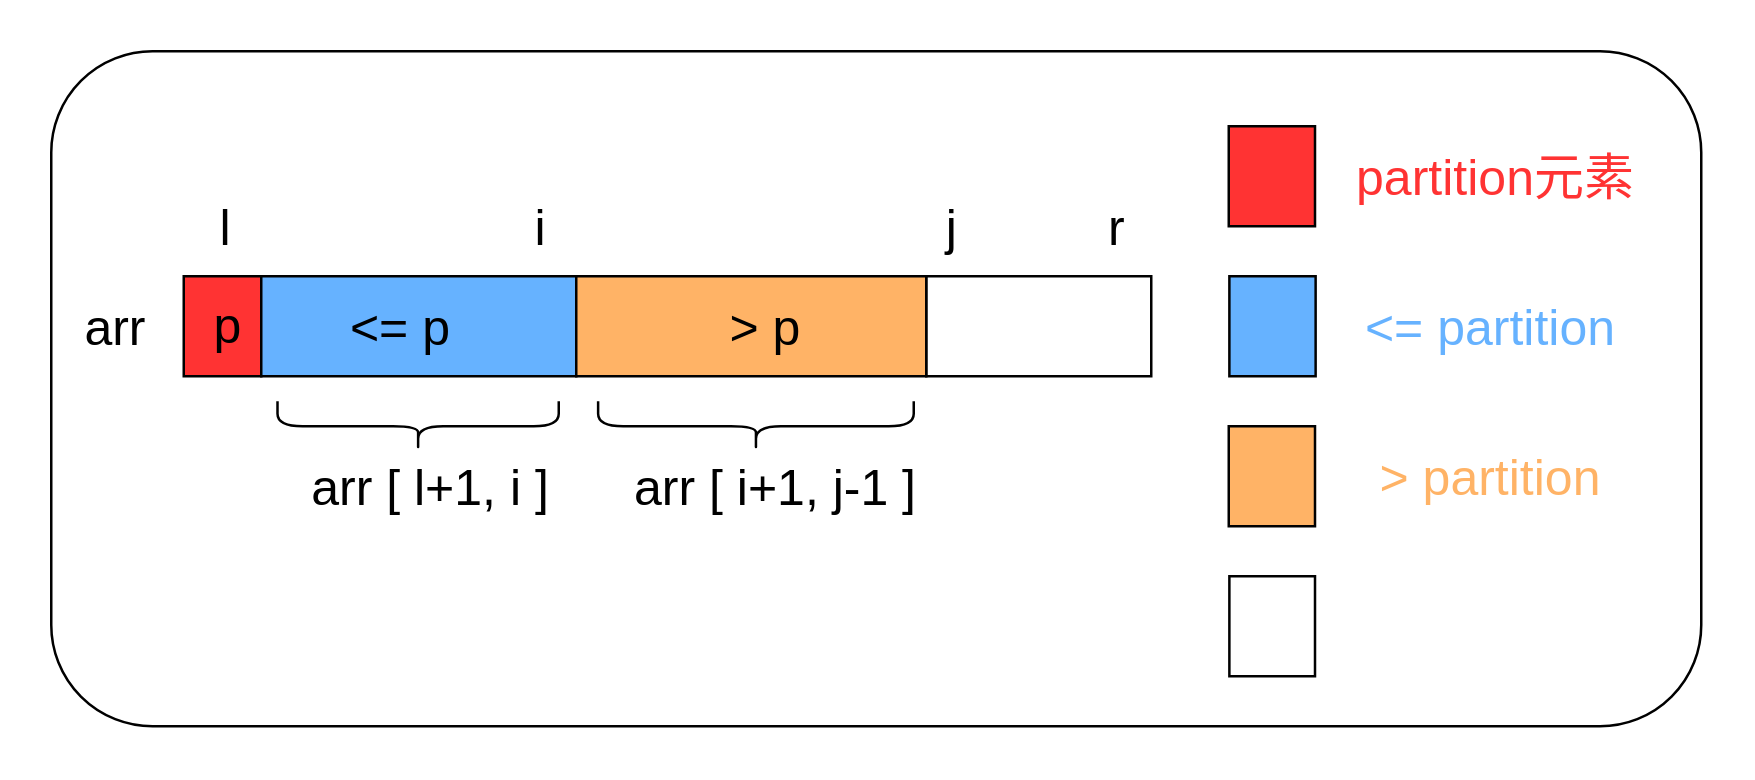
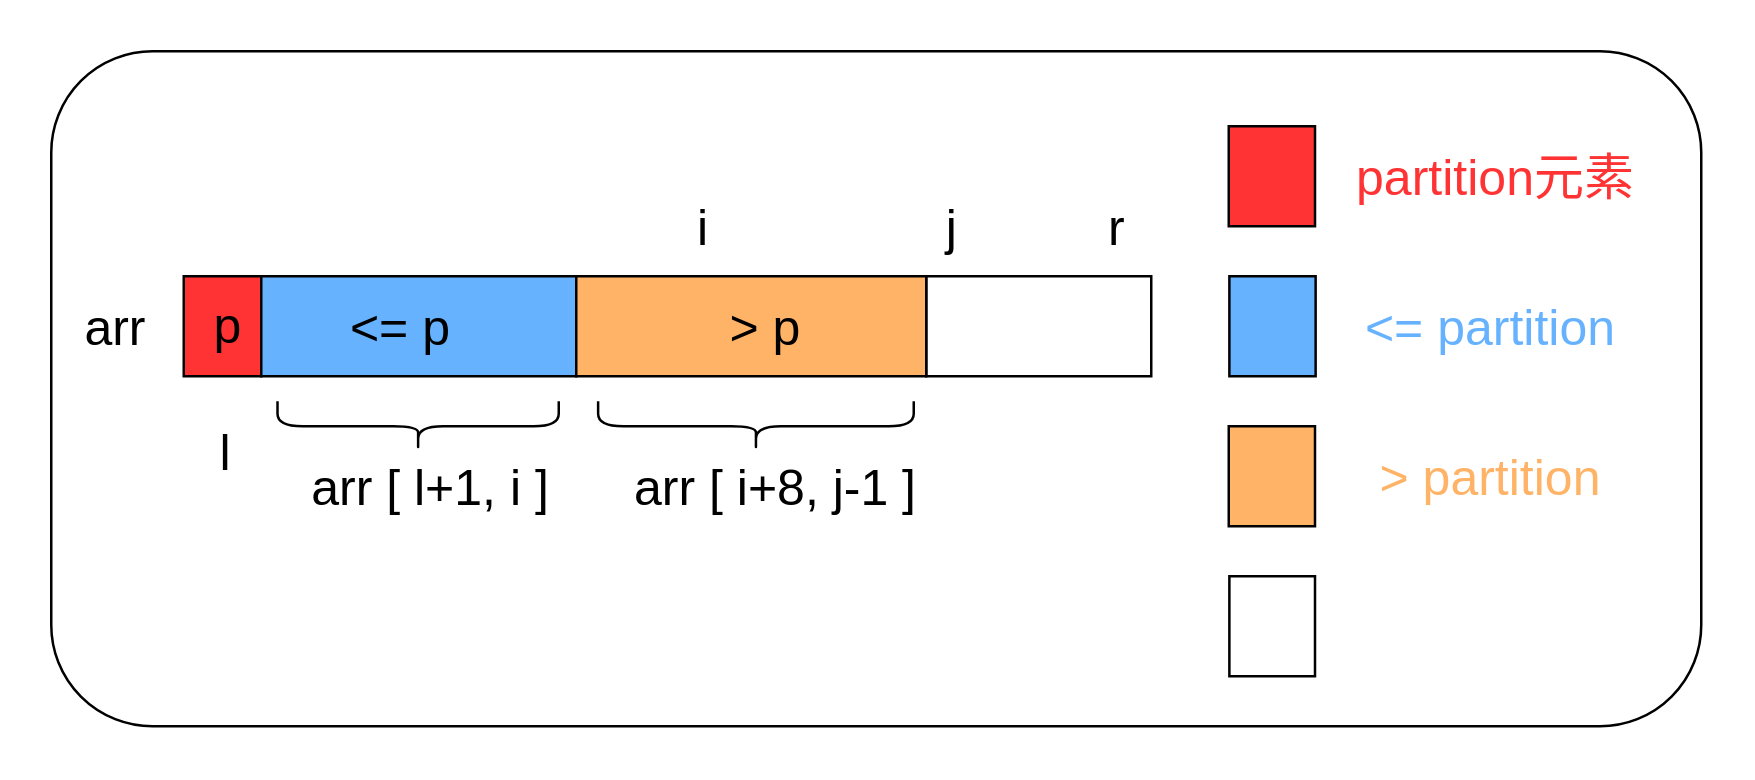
  <mxCell id="0" />
  <mxCell id="1" parent="0" />
  <mxCell id="2" value="" style="rounded=1;whiteSpace=wrap;html=1;" parent="1" vertex="1"><mxGeometry x="20" y="20" width="660" height="270" as="geometry" /></mxCell>
  <mxCell id="3" value="" style="rounded=0;whiteSpace=wrap;html=1;fillColor=none;" parent="1" vertex="1"><mxGeometry x="370" y="110" width="90" height="40" as="geometry" /></mxCell>
  <mxCell id="4" value="" style="rounded=0;whiteSpace=wrap;html=1;fillColor=#FF3333;" parent="1" vertex="1"><mxGeometry x="73" y="110" width="31" height="40" as="geometry" /></mxCell>
  <mxCell id="5" value="" style="rounded=0;whiteSpace=wrap;html=1;fillColor=#66B2FF;" parent="1" vertex="1"><mxGeometry x="104" y="110" width="126" height="40" as="geometry" /></mxCell>
  <mxCell id="6" value="" style="rounded=0;whiteSpace=wrap;html=1;fillColor=#FFB366;" parent="1" vertex="1"><mxGeometry x="230" y="110" width="140" height="40" as="geometry" /></mxCell>
- <mxCell id="7" value="&lt;font style=&quot;font-size: 20px&quot;&gt;i&lt;/font&gt;" style="text;html=1;strokeColor=none;fillColor=none;align=center;verticalAlign=middle;whiteSpace=wrap;rounded=0;" parent="1" vertex="1"><mxGeometry x="200.5" y="80" width="29.5" height="20" as="geometry" /></mxCell>
- <mxCell id="8" value="&lt;font style=&quot;font-size: 20px&quot;&gt;l&lt;/font&gt;" style="text;html=1;strokeColor=none;fillColor=none;align=center;verticalAlign=middle;whiteSpace=wrap;rounded=0;" parent="1" vertex="1"><mxGeometry x="70" y="80" width="40" height="20" as="geometry" /></mxCell>
+ <mxCell id="7" value="&lt;font style=&quot;font-size: 20px&quot;&gt;i&lt;/font&gt;" style="text;html=1;strokeColor=none;fillColor=none;align=center;verticalAlign=middle;whiteSpace=wrap;rounded=0;" parent="1" vertex="1"><mxGeometry x="265.5" y="80" width="29.5" height="20" as="geometry" /></mxCell>
+ <mxCell id="8" value="&lt;font style=&quot;font-size: 20px&quot;&gt;l&lt;/font&gt;" style="text;html=1;strokeColor=none;fillColor=none;align=center;verticalAlign=middle;whiteSpace=wrap;rounded=0;" parent="1" vertex="1"><mxGeometry x="70" y="170" width="40" height="20" as="geometry" /></mxCell>
  <mxCell id="9" value="&lt;font style=&quot;font-size: 20px&quot;&gt;j&lt;/font&gt;" style="text;html=1;strokeColor=none;fillColor=none;align=center;verticalAlign=middle;whiteSpace=wrap;rounded=0;" parent="1" vertex="1"><mxGeometry x="367" y="80" width="27" height="20" as="geometry" /></mxCell>
  <mxCell id="10" value="&lt;font style=&quot;font-size: 20px&quot;&gt;r&lt;/font&gt;" style="text;html=1;strokeColor=none;fillColor=none;align=center;verticalAlign=middle;whiteSpace=wrap;rounded=0;" parent="1" vertex="1"><mxGeometry x="433" y="80" width="27" height="20" as="geometry" /></mxCell>
  <mxCell id="11" value="&lt;font style=&quot;font-size: 20px&quot;&gt;p&lt;/font&gt;" style="text;html=1;strokeColor=none;fillColor=none;align=center;verticalAlign=middle;whiteSpace=wrap;rounded=0;" parent="1" vertex="1"><mxGeometry x="71" y="119" width="40" height="20" as="geometry" /></mxCell>
  <mxCell id="12" value="&lt;font style=&quot;font-size: 20px&quot;&gt;&amp;lt;= p&lt;/font&gt;" style="text;html=1;strokeColor=none;fillColor=none;align=center;verticalAlign=middle;whiteSpace=wrap;rounded=0;" parent="1" vertex="1"><mxGeometry x="130" y="120" width="60" height="20" as="geometry" /></mxCell>
  <mxCell id="13" value="&lt;font style=&quot;font-size: 20px&quot;&gt;&amp;gt; p&lt;/font&gt;" style="text;html=1;strokeColor=none;fillColor=none;align=center;verticalAlign=middle;whiteSpace=wrap;rounded=0;" parent="1" vertex="1"><mxGeometry x="276" y="120" width="60" height="20" as="geometry" /></mxCell>
  <mxCell id="14" value="" style="rounded=0;whiteSpace=wrap;html=1;fillColor=#FF3333;" parent="1" vertex="1"><mxGeometry x="491" y="50" width="34.5" height="40" as="geometry" /></mxCell>
  <mxCell id="15" value="" style="rounded=0;whiteSpace=wrap;html=1;fillColor=#66B2FF;" parent="1" vertex="1"><mxGeometry x="491.25" y="110" width="34.5" height="40" as="geometry" /></mxCell>
  <mxCell id="16" value="" style="rounded=0;whiteSpace=wrap;html=1;fillColor=#FFB366;" parent="1" vertex="1"><mxGeometry x="491" y="170" width="34.5" height="40" as="geometry" /></mxCell>
  <mxCell id="17" value="" style="rounded=0;whiteSpace=wrap;html=1;fillColor=none;" parent="1" vertex="1"><mxGeometry x="491.25" y="230" width="34.25" height="40" as="geometry" /></mxCell>
  <mxCell id="18" value="&lt;font style=&quot;font-size: 20px&quot; color=&quot;#ff3333&quot;&gt;partition元素&lt;/font&gt;" style="text;html=1;strokeColor=none;fillColor=none;align=center;verticalAlign=middle;whiteSpace=wrap;rounded=0;" parent="1" vertex="1"><mxGeometry x="517.5" y="60" width="160" height="20" as="geometry" /></mxCell>
  <mxCell id="19" value="&lt;font style=&quot;font-size: 20px&quot; color=&quot;#66b2ff&quot;&gt;&amp;lt;= partition&lt;/font&gt;" style="text;html=1;strokeColor=none;fillColor=none;align=center;verticalAlign=middle;whiteSpace=wrap;rounded=0;" parent="1" vertex="1"><mxGeometry x="515.5" y="120" width="160" height="20" as="geometry" /></mxCell>
  <mxCell id="20" value="&lt;font style=&quot;font-size: 20px&quot; color=&quot;#ffb366&quot;&gt;&amp;gt; partition&lt;/font&gt;" style="text;html=1;strokeColor=none;fillColor=none;align=center;verticalAlign=middle;whiteSpace=wrap;rounded=0;" parent="1" vertex="1"><mxGeometry x="540.5" y="180" width="110" height="20" as="geometry" /></mxCell>
  <mxCell id="21" value="" style="shape=curlyBracket;whiteSpace=wrap;html=1;rounded=1;flipH=1;rotation=90;" parent="1" vertex="1"><mxGeometry x="156.75" y="113.75" width="20" height="112.5" as="geometry" /></mxCell>
  <mxCell id="22" value="&lt;font style=&quot;font-size: 20px&quot;&gt;arr [ l+1, i ]&lt;/font&gt;" style="text;html=1;strokeColor=none;fillColor=none;align=center;verticalAlign=middle;whiteSpace=wrap;rounded=0;" parent="1" vertex="1"><mxGeometry x="118" y="184" width="108" height="20" as="geometry" /></mxCell>
  <mxCell id="23" value="" style="shape=curlyBracket;whiteSpace=wrap;html=1;rounded=1;flipH=1;rotation=90;" parent="1" vertex="1"><mxGeometry x="291.88" y="106.88" width="20" height="126.25" as="geometry" /></mxCell>
- <mxCell id="24" value="&lt;font style=&quot;font-size: 20px&quot;&gt;arr [ i+1, j-1 ]&lt;/font&gt;" style="text;html=1;strokeColor=none;fillColor=none;align=center;verticalAlign=middle;whiteSpace=wrap;rounded=0;" parent="1" vertex="1"><mxGeometry x="250" y="184" width="120" height="20" as="geometry" /></mxCell>
+ <mxCell id="24" value="&lt;font style=&quot;font-size: 20px&quot;&gt;arr [ i+8, j-1 ]&lt;/font&gt;" style="text;html=1;strokeColor=none;fillColor=none;align=center;verticalAlign=middle;whiteSpace=wrap;rounded=0;" parent="1" vertex="1"><mxGeometry x="250" y="184" width="120" height="20" as="geometry" /></mxCell>
  <mxCell id="25" value="&lt;font style=&quot;font-size: 20px&quot;&gt;arr&lt;/font&gt;" style="text;html=1;strokeColor=none;fillColor=none;align=center;verticalAlign=middle;whiteSpace=wrap;rounded=0;" parent="1" vertex="1"><mxGeometry x="26" y="120" width="40" height="20" as="geometry" /></mxCell>
